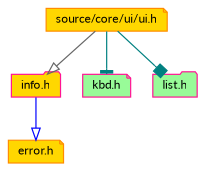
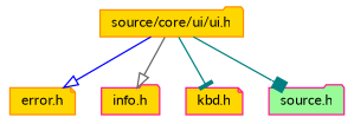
  digraph {
    fontname=Lato
    node [color=deeppink fillcolor=gold fontname=Lato fontsize=10 shape=folder style=filled]
    edge [arrowhead=onormal color=teal fontname=Lato fontsize=10 labelfontname=Helvetica labelfontsize=10 style=solid]
-   n1 [color=darkorange fontcolor=black height=0.2 label="source/core/ui/ui.h" shape=note width=0.4]
+   n1 [color=darkorange fontcolor=black height=0.2 label="source/core/ui/ui.h" width=0.4]
    n2 [color=darkorange height=0.2 label="error.h" shape=note width=0.4]
    n3 [height=0.2 label="info.h" width=0.4]
-   n4 [fillcolor=palegreen height=0.2 label="kbd.h" shape=note width=0.4]
-   n5 [fillcolor=palegreen height=0.2 label="list.h" width=0.4]
-   n3 -> n2 [color=blue]
+   n4 [height=0.2 label="kbd.h" shape=note width=0.4]
+   n5 [fillcolor=palegreen height=0.2 label="source.h" width=0.4]
+   n1 -> n2 [color=blue]
    n1 -> n3 [color=gray40]
    n1 -> n4 [arrowhead=tee]
    n1 -> n5 [arrowhead=box]
  }
